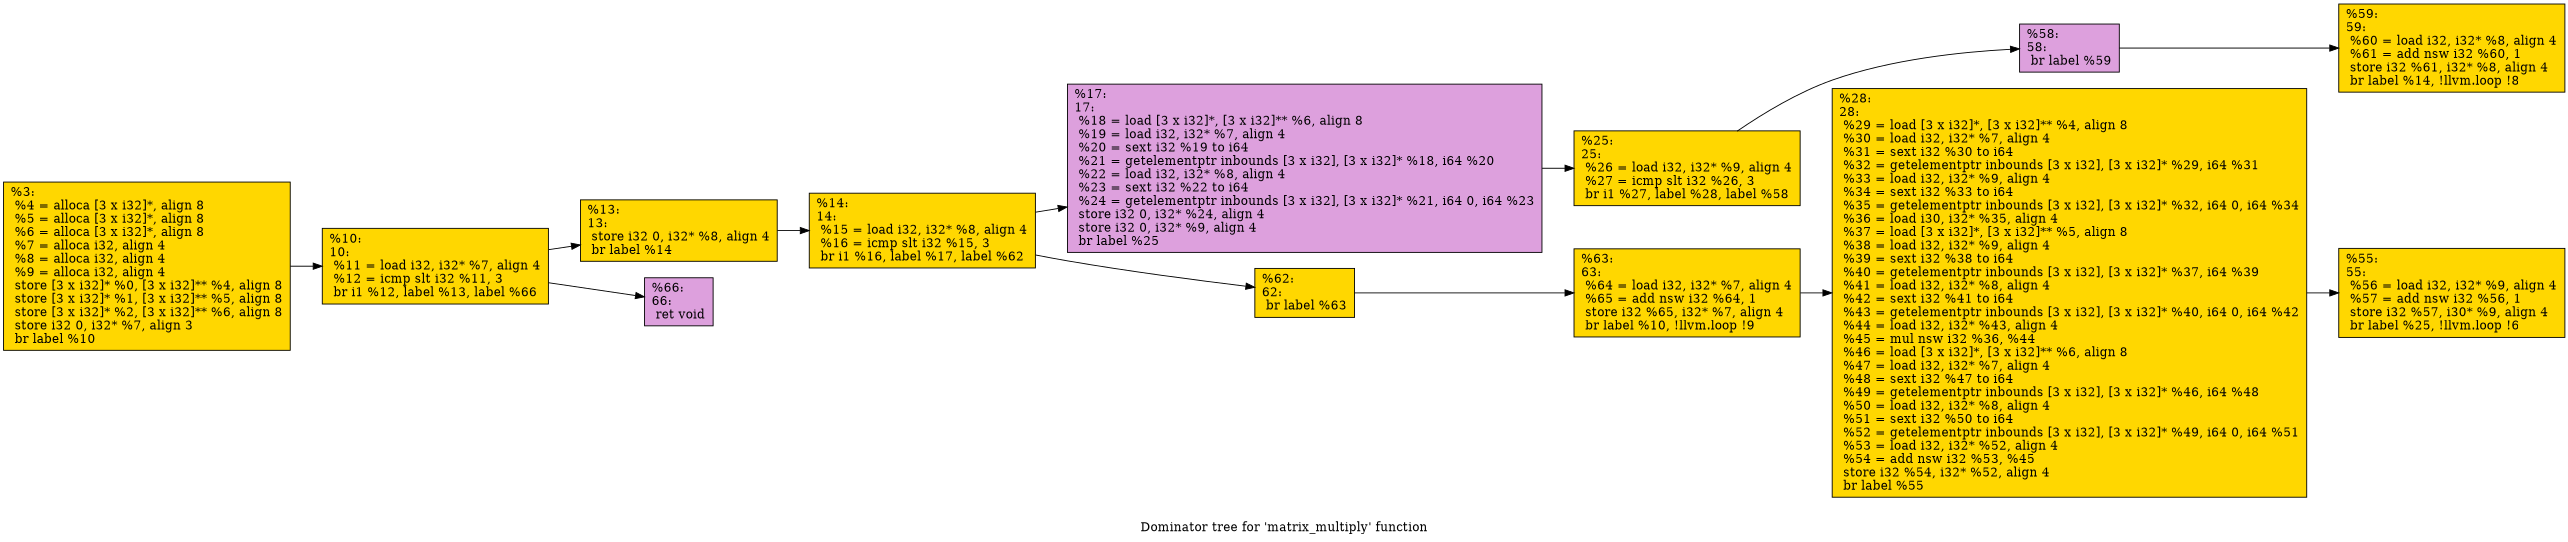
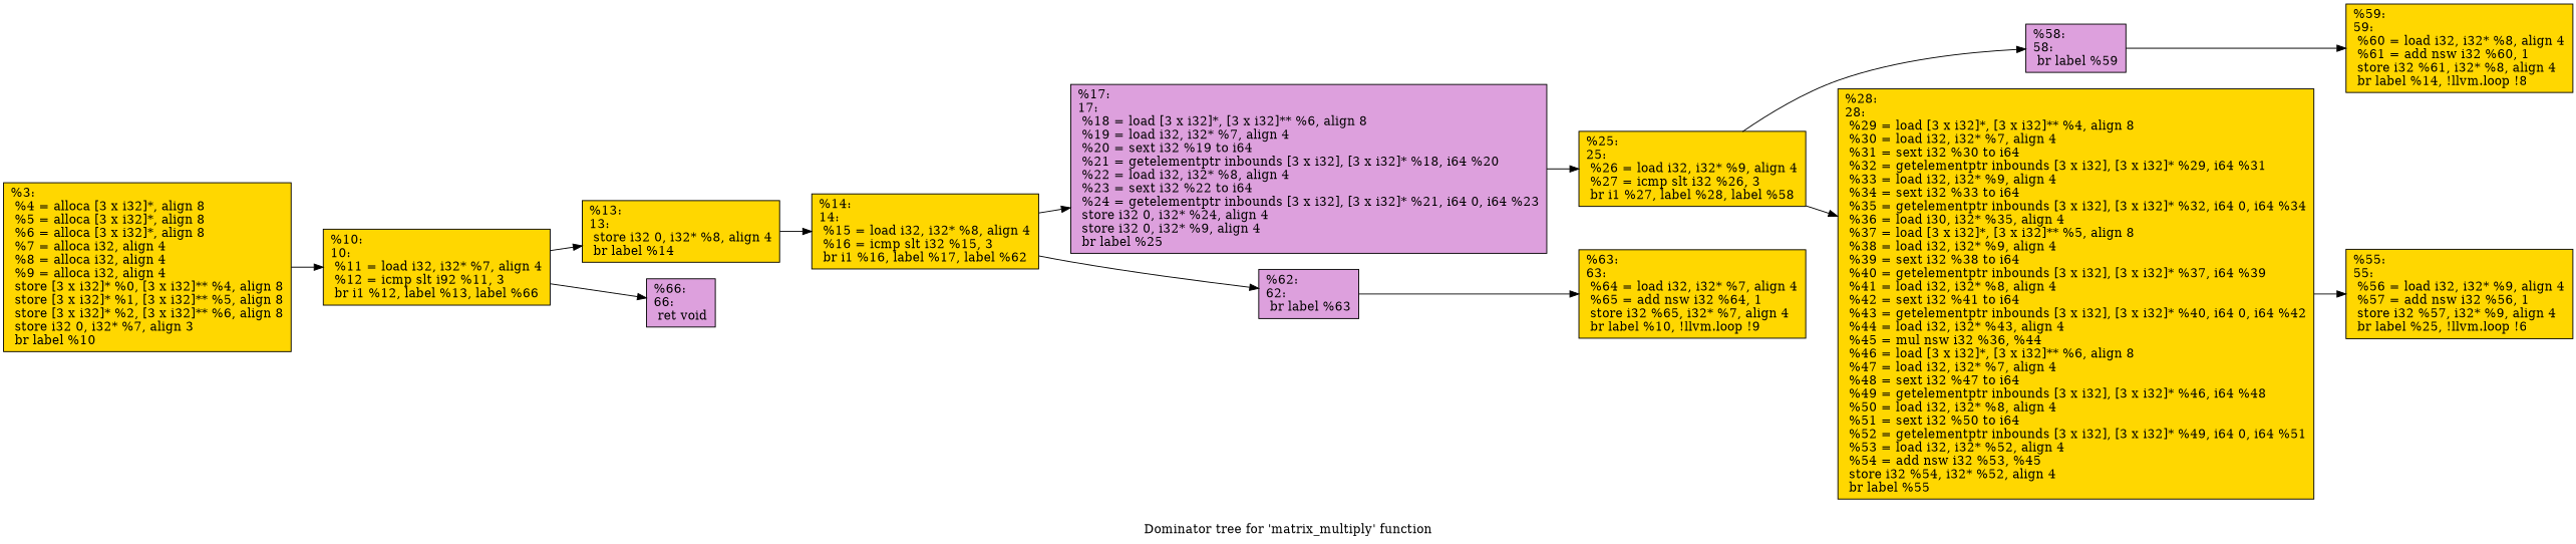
  digraph {
    label="Dominator tree for 'matrix_multiply' function"
    rankdir=LR
    node [fillcolor=gold shape=record style=filled]
    n1 [label="{%3:\l  %4 = alloca [3 x i32]*, align 8\l  %5 = alloca [3 x i32]*, align 8\l  %6 = alloca [3 x i32]*, align 8\l  %7 = alloca i32, align 4\l  %8 = alloca i32, align 4\l  %9 = alloca i32, align 4\l  store [3 x i32]* %0, [3 x i32]** %4, align 8\l  store [3 x i32]* %1, [3 x i32]** %5, align 8\l  store [3 x i32]* %2, [3 x i32]** %6, align 8\l  store i32 0, i32* %7, align 3\l  br label %10\l}"]
-   n2 [label="{%10:\l10:                                               \l  %11 = load i32, i32* %7, align 4\l  %12 = icmp slt i32 %11, 3\l  br i1 %12, label %13, label %66\l}"]
+   n2 [label="{%10:\l10:                                               \l  %11 = load i32, i32* %7, align 4\l  %12 = icmp slt i92 %11, 3\l  br i1 %12, label %13, label %66\l}"]
    n3 [label="{%13:\l13:                                               \l  store i32 0, i32* %8, align 4\l  br label %14\l}"]
    n4 [fillcolor=plum label="{%66:\l66:                                               \l  ret void\l}"]
    n5 [label="{%14:\l14:                                               \l  %15 = load i32, i32* %8, align 4\l  %16 = icmp slt i32 %15, 3\l  br i1 %16, label %17, label %62\l}"]
    n6 [fillcolor=plum label="{%17:\l17:                                               \l  %18 = load [3 x i32]*, [3 x i32]** %6, align 8\l  %19 = load i32, i32* %7, align 4\l  %20 = sext i32 %19 to i64\l  %21 = getelementptr inbounds [3 x i32], [3 x i32]* %18, i64 %20\l  %22 = load i32, i32* %8, align 4\l  %23 = sext i32 %22 to i64\l  %24 = getelementptr inbounds [3 x i32], [3 x i32]* %21, i64 0, i64 %23\l  store i32 0, i32* %24, align 4\l  store i32 0, i32* %9, align 4\l  br label %25\l}"]
-   n7 [label="{%62:\l62:                                               \l  br label %63\l}"]
+   n7 [fillcolor=plum label="{%62:\l62:                                               \l  br label %63\l}"]
    n8 [label="{%25:\l25:                                               \l  %26 = load i32, i32* %9, align 4\l  %27 = icmp slt i32 %26, 3\l  br i1 %27, label %28, label %58\l}"]
    n9 [label="{%63:\l63:                                               \l  %64 = load i32, i32* %7, align 4\l  %65 = add nsw i32 %64, 1\l  store i32 %65, i32* %7, align 4\l  br label %10, !llvm.loop !9\l}"]
    n10 [label="{%28:\l28:                                               \l  %29 = load [3 x i32]*, [3 x i32]** %4, align 8\l  %30 = load i32, i32* %7, align 4\l  %31 = sext i32 %30 to i64\l  %32 = getelementptr inbounds [3 x i32], [3 x i32]* %29, i64 %31\l  %33 = load i32, i32* %9, align 4\l  %34 = sext i32 %33 to i64\l  %35 = getelementptr inbounds [3 x i32], [3 x i32]* %32, i64 0, i64 %34\l  %36 = load i30, i32* %35, align 4\l  %37 = load [3 x i32]*, [3 x i32]** %5, align 8\l  %38 = load i32, i32* %9, align 4\l  %39 = sext i32 %38 to i64\l  %40 = getelementptr inbounds [3 x i32], [3 x i32]* %37, i64 %39\l  %41 = load i32, i32* %8, align 4\l  %42 = sext i32 %41 to i64\l  %43 = getelementptr inbounds [3 x i32], [3 x i32]* %40, i64 0, i64 %42\l  %44 = load i32, i32* %43, align 4\l  %45 = mul nsw i32 %36, %44\l  %46 = load [3 x i32]*, [3 x i32]** %6, align 8\l  %47 = load i32, i32* %7, align 4\l  %48 = sext i32 %47 to i64\l  %49 = getelementptr inbounds [3 x i32], [3 x i32]* %46, i64 %48\l  %50 = load i32, i32* %8, align 4\l  %51 = sext i32 %50 to i64\l  %52 = getelementptr inbounds [3 x i32], [3 x i32]* %49, i64 0, i64 %51\l  %53 = load i32, i32* %52, align 4\l  %54 = add nsw i32 %53, %45\l  store i32 %54, i32* %52, align 4\l  br label %55\l}"]
    n11 [fillcolor=plum label="{%58:\l58:                                               \l  br label %59\l}"]
-   n12 [label="{%55:\l55:                                               \l  %56 = load i32, i32* %9, align 4\l  %57 = add nsw i32 %56, 1\l  store i32 %57, i30* %9, align 4\l  br label %25, !llvm.loop !6\l}"]
+   n12 [label="{%55:\l55:                                               \l  %56 = load i32, i32* %9, align 4\l  %57 = add nsw i32 %56, 1\l  store i32 %57, i32* %9, align 4\l  br label %25, !llvm.loop !6\l}"]
    n13 [label="{%59:\l59:                                               \l  %60 = load i32, i32* %8, align 4\l  %61 = add nsw i32 %60, 1\l  store i32 %61, i32* %8, align 4\l  br label %14, !llvm.loop !8\l}"]
    n1 -> n2
    n2 -> n3
    n2 -> n4
    n3 -> n5
    n5 -> n6
    n5 -> n7
    n6 -> n8
    n7 -> n9
-   n9 -> n10
+   n8 -> n10
    n8 -> n11
    n10 -> n12
    n11 -> n13
  }
